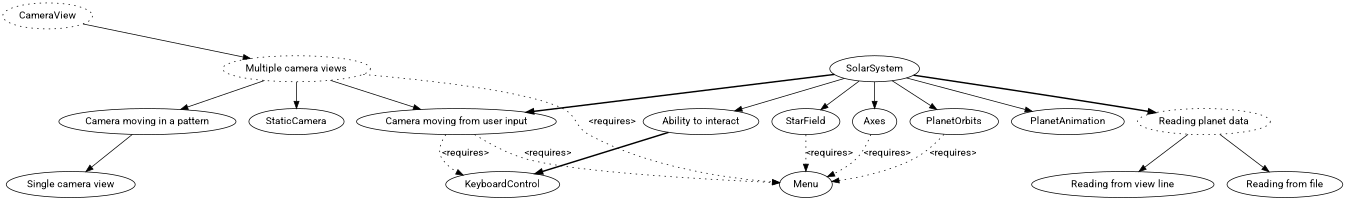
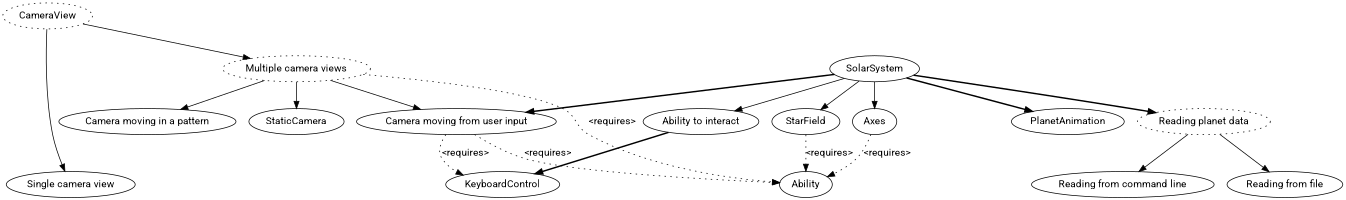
  digraph {
    fontname=Roboto
    node [fontname=Roboto]
    edge [fontname=Roboto]
    CameraView [style=dotted]
    n2 [label="Single camera view"]
    n3 [label="Multiple camera views" style=dotted]
-   Menu
+   Menu [label=Ability]
    n5 [label="Camera moving in a pattern"]
    n6 [label="Camera moving from user input"]
    StaticCamera
    n8 [label="Reading planet data" style=dotted]
    n9 [label="Reading from file"]
-   n10 [label="Reading from view line"]
+   n10 [label="Reading from command line"]
    n11 [label="Ability to interact"]
    KeyboardControl
    SolarSystem
    PlanetAnimation
-   PlanetOrbits
    Axes
    StarField
-   n5 -> n2
+   CameraView -> n2
    CameraView -> n3
    n3 -> Menu [label="<requires>" style=dotted]
    n3 -> n5
    n3 -> n6
    n3 -> StaticCamera
    n6 -> Menu [label="<requires>" style=dotted]
    n6 -> KeyboardControl [label="<requires>" style=dotted]
    n8 -> n9
    n8 -> n10
    n11 -> KeyboardControl [style=bold]
    SolarSystem -> n6 [style=bold]
    SolarSystem -> n8 [style=bold]
    SolarSystem -> n11
-   SolarSystem -> PlanetAnimation
-   SolarSystem -> PlanetOrbits
+   SolarSystem -> PlanetAnimation [style=bold]
    SolarSystem -> Axes
    SolarSystem -> StarField
-   PlanetOrbits -> Menu [label="<requires>" style=dotted]
    Axes -> Menu [label="<requires>" style=dotted]
    StarField -> Menu [label="<requires>" style=dotted]
  }
